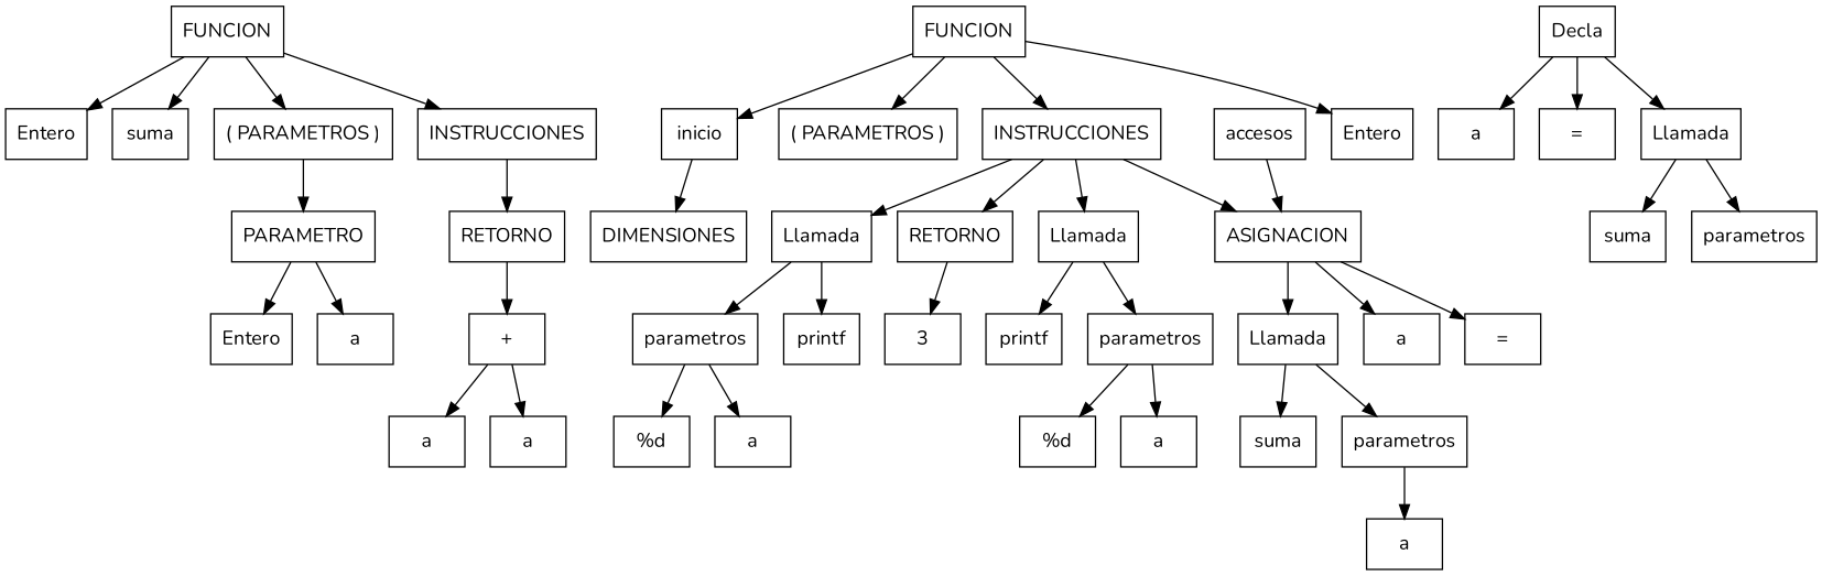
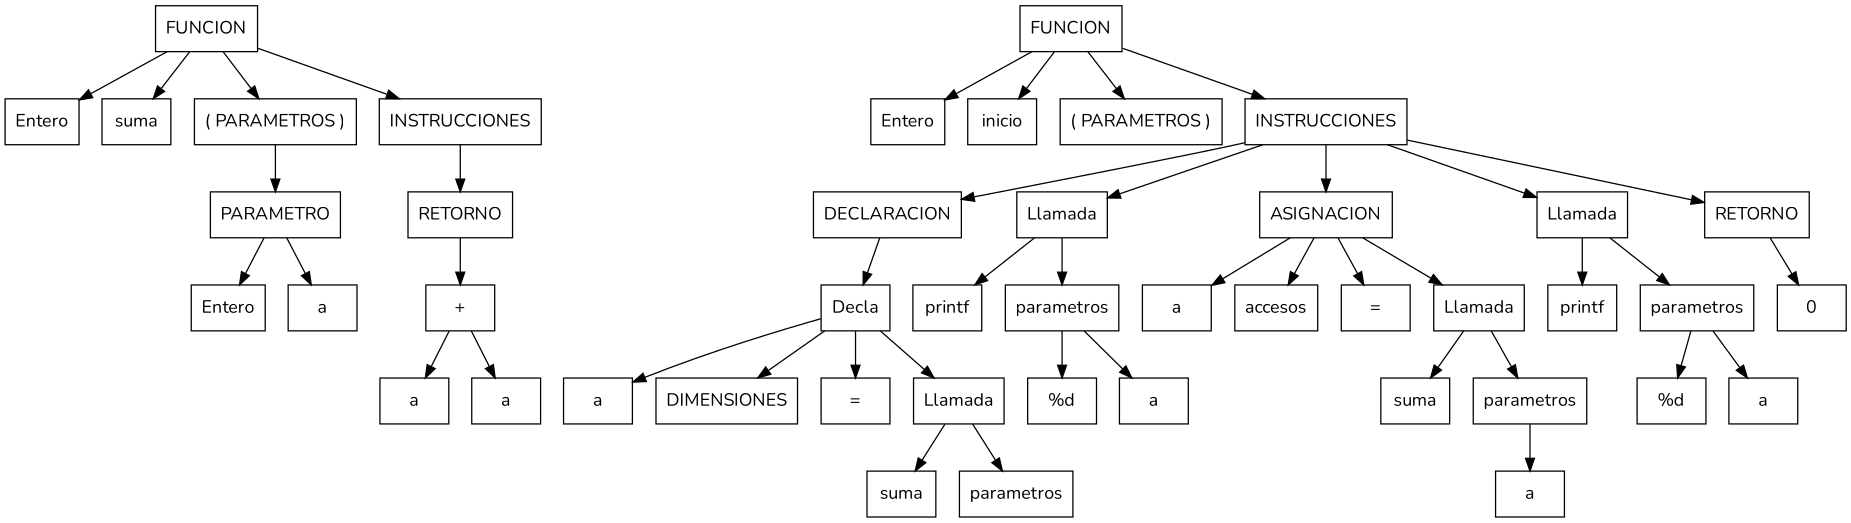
  digraph {
    fontname=Nunito
    node [fontname=Nunito shape=record]
    edge [fontname=Nunito]
    n1 [label=FUNCION]
    n2 [label=Entero]
    n3 [label=suma]
    n4 [label="( PARAMETROS )"]
    n5 [label="{ INSTRUCCIONES }"]
    n6 [label=PARAMETRO]
    n7 [label=RETORNO]
    n8 [label=FUNCION]
    n9 [label=Entero]
    n10 [label=inicio]
    n11 [label="( PARAMETROS )"]
    n12 [label="{ INSTRUCCIONES }"]
    n13 [label=Entero]
    n14 [label=a]
    n15 [label="+"]
    n16 [label=a]
    n17 [label=a]
+   n18 [label=DECLARACION]
    n19 [label=Llamada]
    n20 [label=ASIGNACION]
    n21 [label=Llamada]
    n22 [label=RETORNO]
    n23 [label=Decla]
    n24 [label=printf]
    n25 [label=parametros]
    n26 [label=a]
    n27 [label=accesos]
    n28 [label="="]
    n29 [label=Llamada]
    n30 [label=printf]
    n31 [label=parametros]
-   n32 [label=3]
+   n32 [label=0]
    n33 [label=a]
    n34 [label=DIMENSIONES]
    n35 [label="="]
    n36 [label=Llamada]
    n37 [label=suma]
    n38 [label=parametros]
    n39 [label="%d\n"]
    n40 [label=a]
    n41 [label=suma]
    n42 [label=parametros]
    n43 [label=a]
    n44 [label="%d"]
    n45 [label=a]
    n1 -> n2
    n1 -> n3
    n1 -> n4
    n1 -> n5
    n4 -> n6
    n5 -> n7
    n6 -> n13
    n6 -> n14
    n7 -> n15
    n8 -> n9
    n8 -> n10
    n8 -> n11
    n8 -> n12
+   n12 -> n18
    n12 -> n19
    n12 -> n20
    n12 -> n21
    n12 -> n22
    n15 -> n16
    n15 -> n17
+   n18 -> n23
    n19 -> n24
    n19 -> n25
    n20 -> n26
-   n27 -> n20
+   n20 -> n27
    n20 -> n28
    n20 -> n29
    n21 -> n30
    n21 -> n31
    n22 -> n32
    n23 -> n33
-   n10 -> n34
+   n23 -> n34
    n23 -> n35
    n23 -> n36
    n25 -> n39
    n25 -> n40
    n29 -> n41
    n29 -> n42
    n31 -> n44
    n31 -> n45
    n36 -> n37
    n36 -> n38
    n42 -> n43
  }
